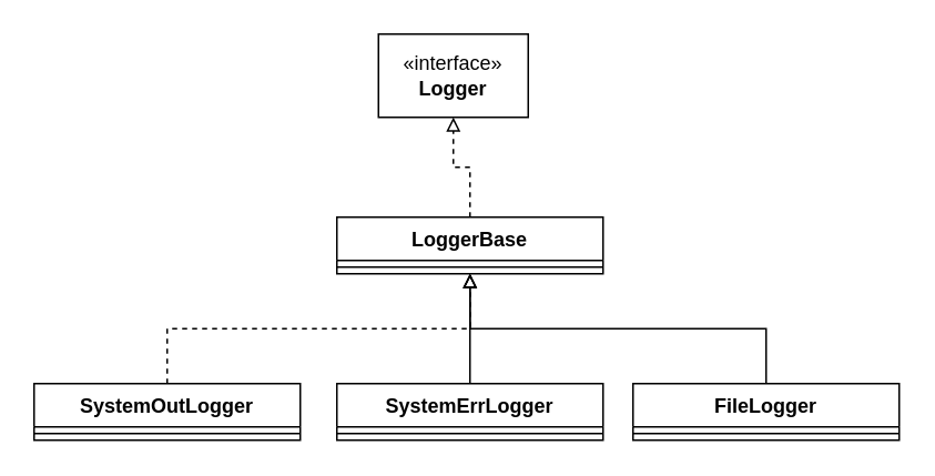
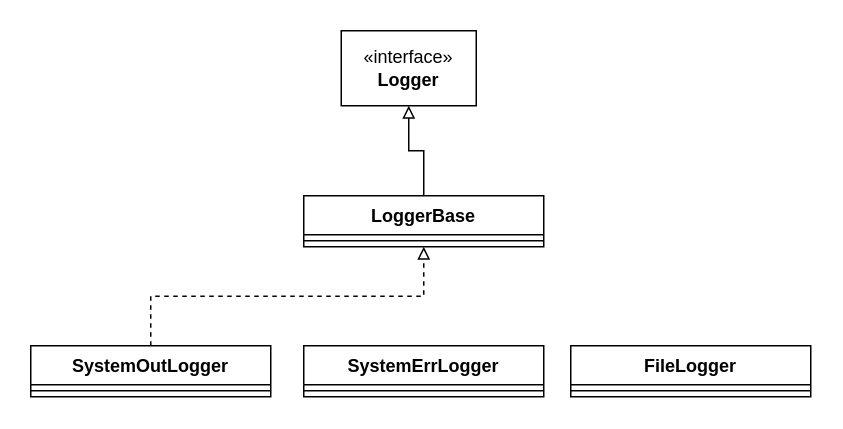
  <mxCell id="0" />
  <mxCell id="1" parent="0" />
  <mxCell id="2" value="«interface»&lt;br&gt;&lt;b&gt;Logger&lt;/b&gt;" style="html=1;whiteSpace=wrap;" vertex="1" parent="1"><mxGeometry x="227" y="20" width="90" height="50" as="geometry" /></mxCell>
- <mxCell id="3" style="edgeStyle=orthogonalEdgeStyle;rounded=0;orthogonalLoop=1;jettySize=auto;html=1;exitX=0.5;exitY=0;exitDx=0;exitDy=0;entryX=0.5;entryY=1;entryDx=0;entryDy=0;dashed=1;endArrow=block;endFill=0;" edge="1" parent="1" source="4" target="2"><mxGeometry relative="1" as="geometry" /></mxCell>
+ <mxCell id="3" style="edgeStyle=orthogonalEdgeStyle;rounded=0;orthogonalLoop=1;jettySize=auto;html=1;exitX=0.5;exitY=0;exitDx=0;exitDy=0;entryX=0.5;entryY=1;entryDx=0;entryDy=0;dashed=0;endArrow=block;endFill=0;" edge="1" parent="1" source="4" target="2"><mxGeometry relative="1" as="geometry" /></mxCell>
  <mxCell id="4" value="LoggerBase" style="swimlane;fontStyle=1;align=center;verticalAlign=top;childLayout=stackLayout;horizontal=1;startSize=26;horizontalStack=0;resizeParent=1;resizeParentMax=0;resizeLast=0;collapsible=1;marginBottom=0;whiteSpace=wrap;html=1;" vertex="1" parent="1"><mxGeometry x="202" y="130" width="160" height="34" as="geometry" /></mxCell>
  <mxCell id="5" value="" style="line;strokeWidth=1;fillColor=none;align=left;verticalAlign=middle;spacingTop=-1;spacingLeft=3;spacingRight=3;rotatable=0;labelPosition=right;points=[];portConstraint=eastwest;strokeColor=inherit;" vertex="1" parent="4"><mxGeometry y="26" width="160" height="8" as="geometry" /></mxCell>
  <mxCell id="6" style="edgeStyle=orthogonalEdgeStyle;rounded=0;orthogonalLoop=1;jettySize=auto;html=1;exitX=0.5;exitY=0;exitDx=0;exitDy=0;entryX=0.5;entryY=1;entryDx=0;entryDy=0;endArrow=block;endFill=0;dashed=1;" edge="1" parent="1" source="7" target="4"><mxGeometry relative="1" as="geometry" /></mxCell>
  <mxCell id="7" value="SystemOutLogger" style="swimlane;fontStyle=1;align=center;verticalAlign=top;childLayout=stackLayout;horizontal=1;startSize=26;horizontalStack=0;resizeParent=1;resizeParentMax=0;resizeLast=0;collapsible=1;marginBottom=0;whiteSpace=wrap;html=1;" vertex="1" parent="1"><mxGeometry x="20" y="230" width="160" height="34" as="geometry" /></mxCell>
  <mxCell id="8" value="" style="line;strokeWidth=1;fillColor=none;align=left;verticalAlign=middle;spacingTop=-1;spacingLeft=3;spacingRight=3;rotatable=0;labelPosition=right;points=[];portConstraint=eastwest;strokeColor=inherit;" vertex="1" parent="7"><mxGeometry y="26" width="160" height="8" as="geometry" /></mxCell>
- <mxCell id="9" style="edgeStyle=orthogonalEdgeStyle;rounded=0;orthogonalLoop=1;jettySize=auto;html=1;exitX=0.5;exitY=0;exitDx=0;exitDy=0;entryX=0.5;entryY=1;entryDx=0;entryDy=0;endArrow=block;endFill=0;" edge="1" parent="1" source="10" target="4"><mxGeometry relative="1" as="geometry" /></mxCell>
  <mxCell id="10" value="SystemErrLogger" style="swimlane;fontStyle=1;align=center;verticalAlign=top;childLayout=stackLayout;horizontal=1;startSize=26;horizontalStack=0;resizeParent=1;resizeParentMax=0;resizeLast=0;collapsible=1;marginBottom=0;whiteSpace=wrap;html=1;" vertex="1" parent="1"><mxGeometry x="202" y="230" width="160" height="34" as="geometry" /></mxCell>
  <mxCell id="11" value="" style="line;strokeWidth=1;fillColor=none;align=left;verticalAlign=middle;spacingTop=-1;spacingLeft=3;spacingRight=3;rotatable=0;labelPosition=right;points=[];portConstraint=eastwest;strokeColor=inherit;" vertex="1" parent="10"><mxGeometry y="26" width="160" height="8" as="geometry" /></mxCell>
- <mxCell id="12" style="edgeStyle=orthogonalEdgeStyle;rounded=0;orthogonalLoop=1;jettySize=auto;html=1;exitX=0.5;exitY=0;exitDx=0;exitDy=0;entryX=0.5;entryY=1;entryDx=0;entryDy=0;endArrow=block;endFill=0;" edge="1" parent="1" source="13" target="4"><mxGeometry relative="1" as="geometry" /></mxCell>
  <mxCell id="13" value="FileLogger" style="swimlane;fontStyle=1;align=center;verticalAlign=top;childLayout=stackLayout;horizontal=1;startSize=26;horizontalStack=0;resizeParent=1;resizeParentMax=0;resizeLast=0;collapsible=1;marginBottom=0;whiteSpace=wrap;html=1;" vertex="1" parent="1"><mxGeometry x="380" y="230" width="160" height="34" as="geometry" /></mxCell>
  <mxCell id="14" value="" style="line;strokeWidth=1;fillColor=none;align=left;verticalAlign=middle;spacingTop=-1;spacingLeft=3;spacingRight=3;rotatable=0;labelPosition=right;points=[];portConstraint=eastwest;strokeColor=inherit;" vertex="1" parent="13"><mxGeometry y="26" width="160" height="8" as="geometry" /></mxCell>
